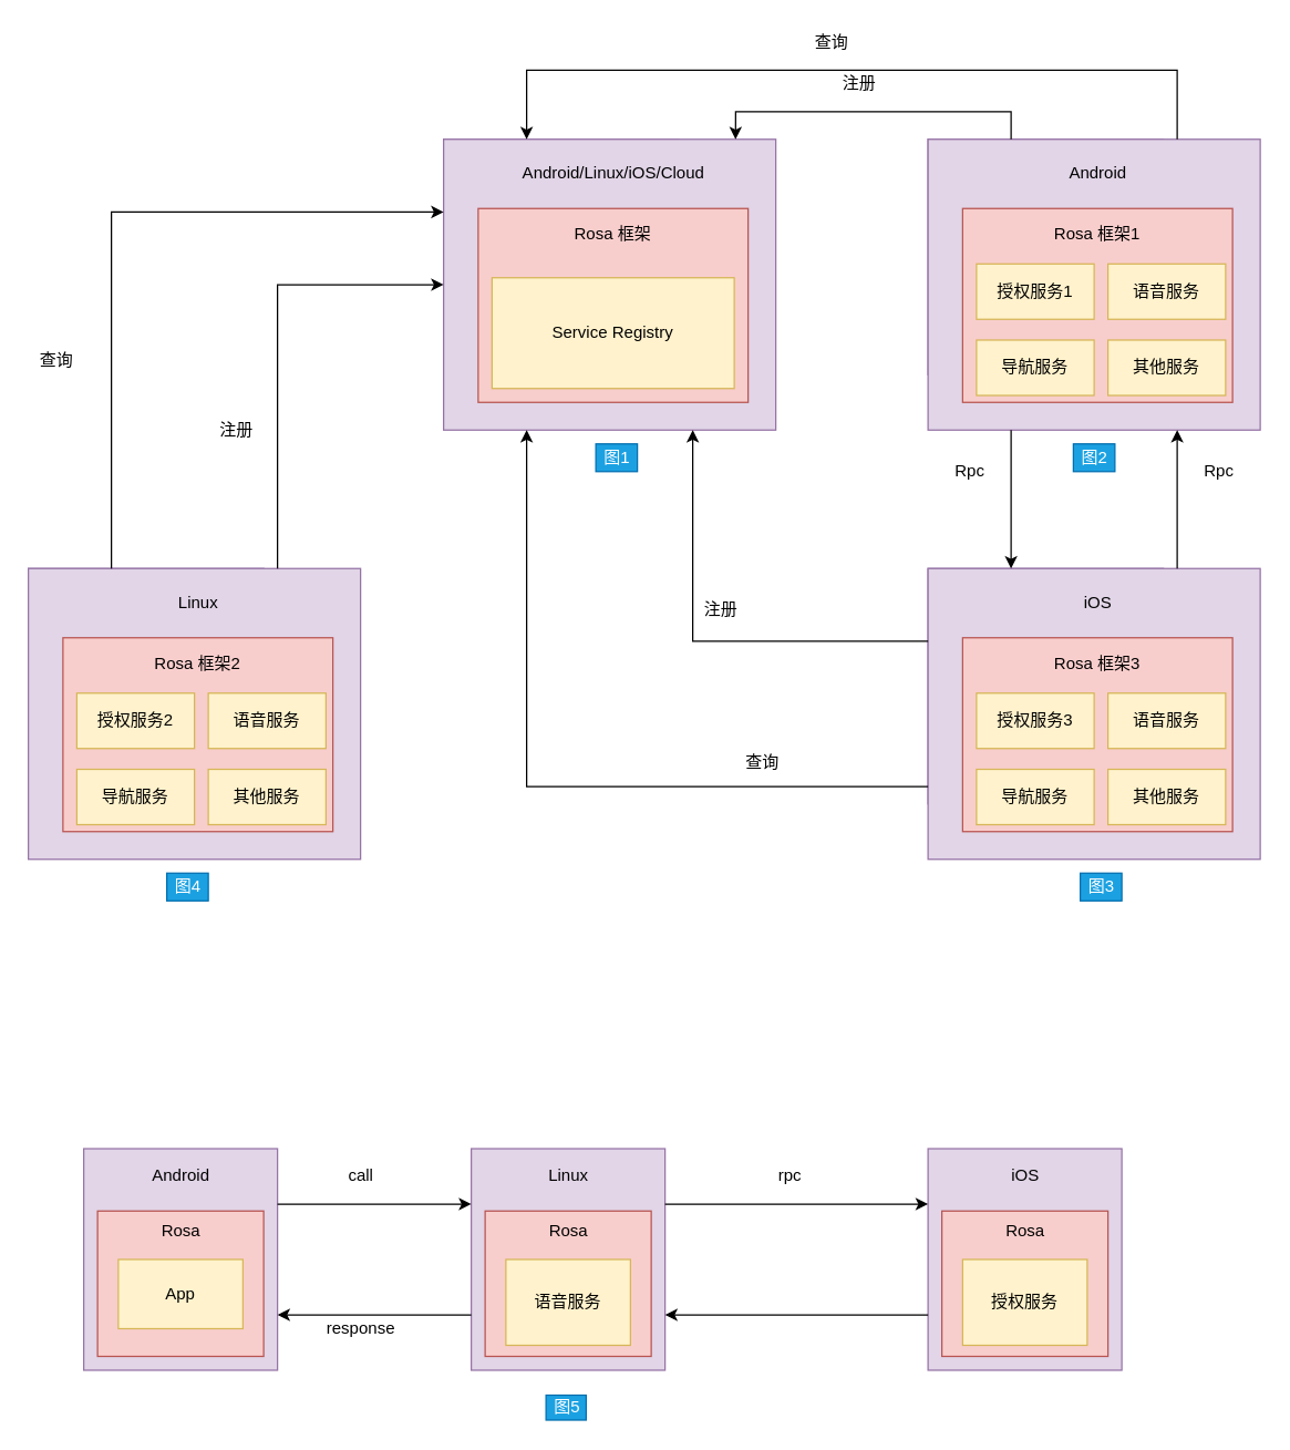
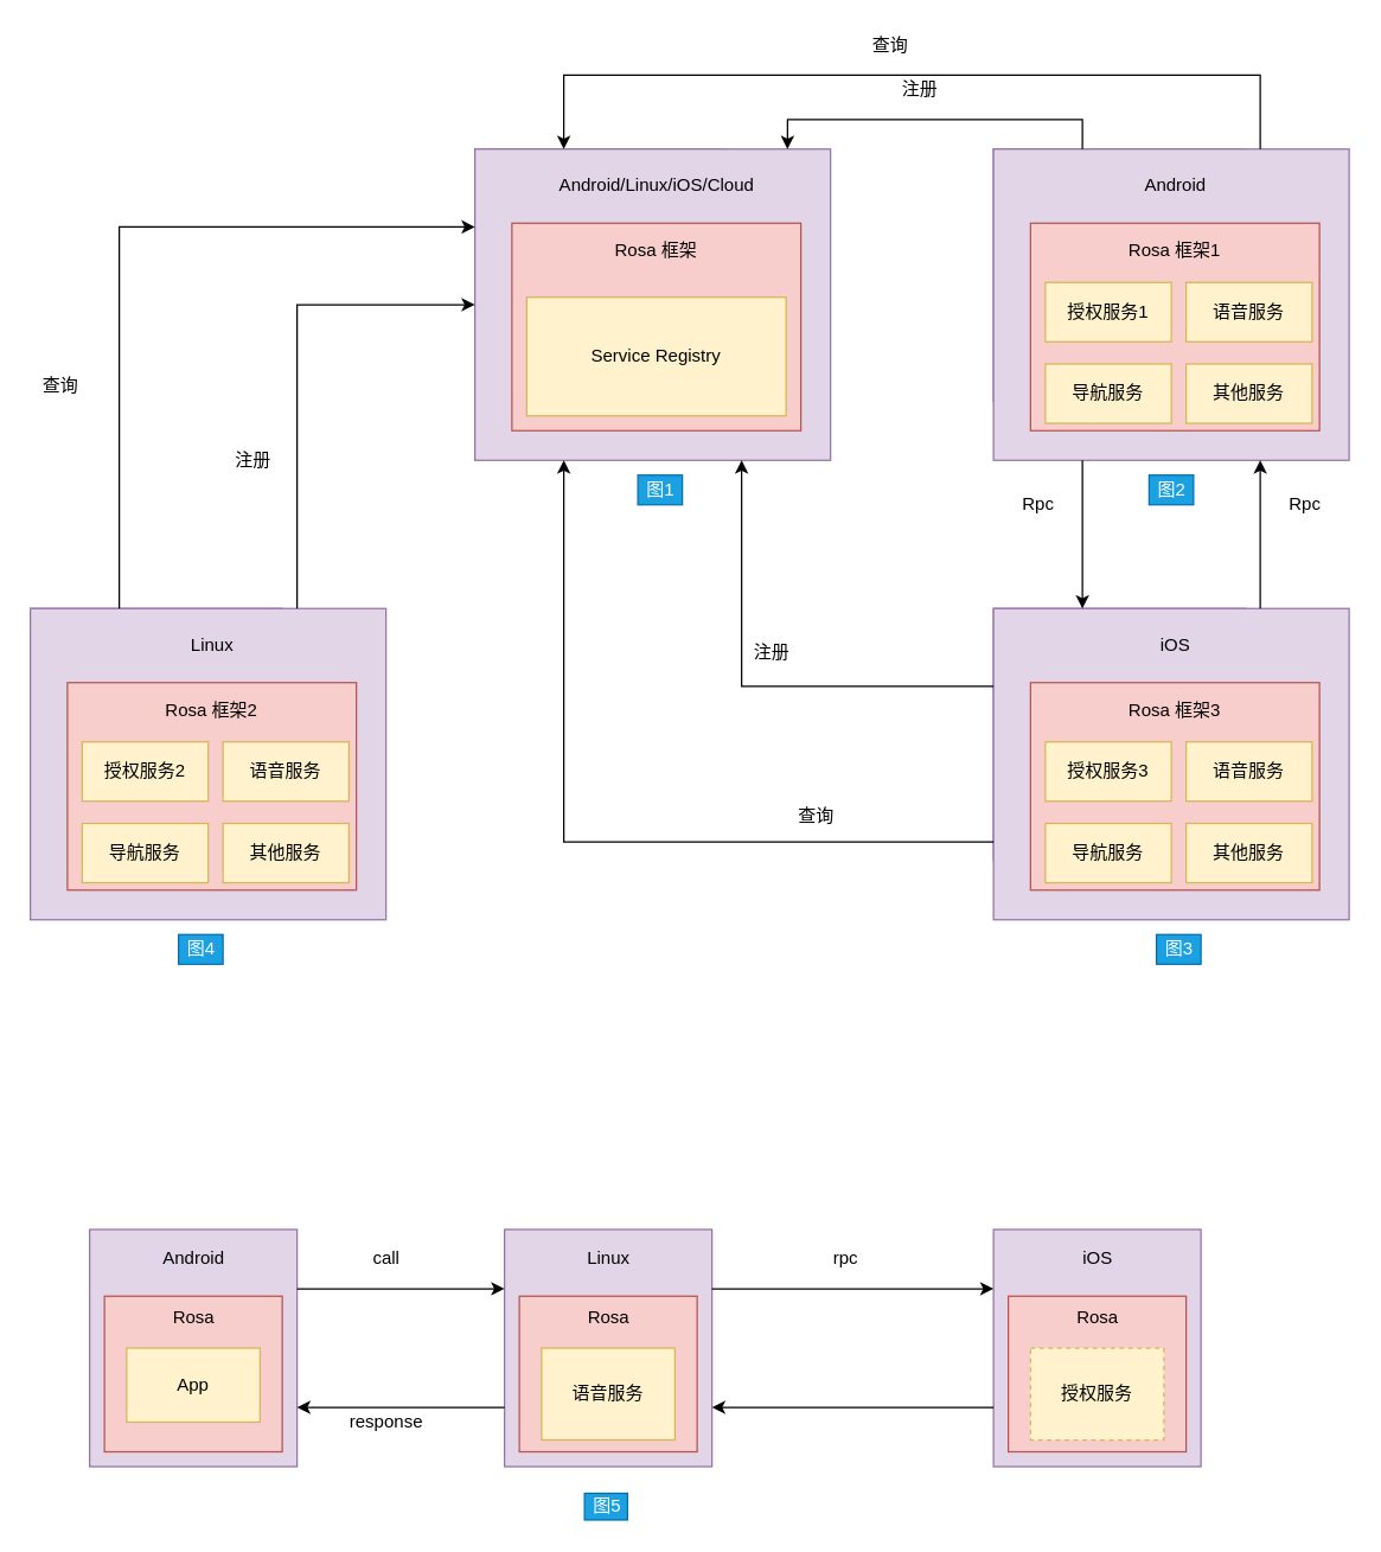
  <mxCell id="0" />
  <mxCell id="1" parent="0" />
  <mxCell id="2" value="" style="group;fontColor=default;" vertex="1" connectable="0" parent="1"><mxGeometry x="60" y="829" width="750" height="160" as="geometry" /></mxCell>
  <mxCell id="3" value="" style="group;fontColor=default;" vertex="1" connectable="0" parent="2"><mxGeometry width="140" height="160" as="geometry" /></mxCell>
  <mxCell id="4" value="" style="rounded=0;whiteSpace=wrap;html=1;strokeColor=#9673a6;fillColor=#e1d5e7;fontColor=default;" vertex="1" parent="3"><mxGeometry width="140" height="160" as="geometry" /></mxCell>
  <mxCell id="5" value="" style="rounded=0;whiteSpace=wrap;html=1;strokeColor=#b85450;fillColor=#f8cecc;fontColor=default;" vertex="1" parent="3"><mxGeometry x="10" y="45" width="120" height="105" as="geometry" /></mxCell>
  <mxCell id="6" value="App" style="rounded=0;whiteSpace=wrap;html=1;strokeColor=#d6b656;fillColor=#fff2cc;fontColor=default;" vertex="1" parent="3"><mxGeometry x="25" y="80" width="90" height="50" as="geometry" /></mxCell>
  <mxCell id="7" value="Android" style="text;html=1;align=center;verticalAlign=middle;resizable=0;points=[];autosize=1;strokeColor=none;fillColor=none;fontColor=default;" vertex="1" parent="3"><mxGeometry x="40" y="10" width="60" height="20" as="geometry" /></mxCell>
  <mxCell id="8" value="Rosa" style="text;html=1;align=center;verticalAlign=middle;resizable=0;points=[];autosize=1;strokeColor=none;fillColor=none;fontColor=default;" vertex="1" parent="3"><mxGeometry x="50" y="50" width="40" height="20" as="geometry" /></mxCell>
  <mxCell id="9" value="" style="group;fontColor=default;" vertex="1" connectable="0" parent="2"><mxGeometry x="280" width="140" height="160" as="geometry" /></mxCell>
  <mxCell id="10" value="" style="rounded=0;whiteSpace=wrap;html=1;strokeColor=#9673a6;fillColor=#e1d5e7;fontColor=default;" vertex="1" parent="9"><mxGeometry width="140" height="160" as="geometry" /></mxCell>
  <mxCell id="11" value="" style="rounded=0;whiteSpace=wrap;html=1;strokeColor=#b85450;fillColor=#f8cecc;fontColor=default;" vertex="1" parent="9"><mxGeometry x="10" y="45" width="120" height="105" as="geometry" /></mxCell>
  <mxCell id="12" value="语音服务" style="rounded=0;whiteSpace=wrap;html=1;strokeColor=#d6b656;fillColor=#fff2cc;fontColor=default;" vertex="1" parent="9"><mxGeometry x="25" y="80" width="90" height="62" as="geometry" /></mxCell>
  <mxCell id="13" value="Linux" style="text;html=1;align=center;verticalAlign=middle;resizable=0;points=[];autosize=1;strokeColor=none;fillColor=none;fontColor=default;" vertex="1" parent="9"><mxGeometry x="50" y="10" width="40" height="20" as="geometry" /></mxCell>
  <mxCell id="14" value="Rosa" style="text;html=1;align=center;verticalAlign=middle;resizable=0;points=[];autosize=1;strokeColor=none;fillColor=none;fontColor=default;" vertex="1" parent="9"><mxGeometry x="50" y="50" width="40" height="20" as="geometry" /></mxCell>
  <mxCell id="15" value="" style="group;fontColor=default;" vertex="1" connectable="0" parent="2"><mxGeometry x="610" width="140" height="160" as="geometry" /></mxCell>
  <mxCell id="16" value="" style="rounded=0;whiteSpace=wrap;html=1;strokeColor=#9673a6;fillColor=#e1d5e7;fontColor=default;" vertex="1" parent="15"><mxGeometry width="140" height="160" as="geometry" /></mxCell>
  <mxCell id="17" value="" style="rounded=0;whiteSpace=wrap;html=1;strokeColor=#b85450;fillColor=#f8cecc;fontColor=default;" vertex="1" parent="15"><mxGeometry x="10" y="45" width="120" height="105" as="geometry" /></mxCell>
- <mxCell id="18" value="授权服务" style="rounded=0;whiteSpace=wrap;html=1;strokeColor=#d6b656;fillColor=#fff2cc;fontColor=default;" vertex="1" parent="15"><mxGeometry x="25" y="80" width="90" height="62" as="geometry" /></mxCell>
+ <mxCell id="18" value="授权服务" style="rounded=0;whiteSpace=wrap;html=1;strokeColor=#d6b656;fillColor=#fff2cc;fontColor=default;dashed=1;" vertex="1" parent="15"><mxGeometry x="25" y="80" width="90" height="62" as="geometry" /></mxCell>
  <mxCell id="19" value="iOS" style="text;html=1;align=center;verticalAlign=middle;resizable=0;points=[];autosize=1;strokeColor=none;fillColor=none;fontColor=default;" vertex="1" parent="15"><mxGeometry x="50" y="10" width="40" height="20" as="geometry" /></mxCell>
  <mxCell id="20" value="Rosa" style="text;html=1;align=center;verticalAlign=middle;resizable=0;points=[];autosize=1;strokeColor=none;fillColor=none;fontColor=default;" vertex="1" parent="15"><mxGeometry x="50" y="50" width="40" height="20" as="geometry" /></mxCell>
  <mxCell id="21" style="edgeStyle=orthogonalEdgeStyle;rounded=0;orthogonalLoop=1;jettySize=auto;html=1;exitX=1;exitY=0.25;exitDx=0;exitDy=0;entryX=0;entryY=0.25;entryDx=0;entryDy=0;labelBackgroundColor=default;fontColor=default;strokeColor=default;" edge="1" parent="2" source="4" target="10"><mxGeometry relative="1" as="geometry" /></mxCell>
  <mxCell id="22" value="call" style="text;html=1;align=center;verticalAlign=middle;resizable=0;points=[];autosize=1;strokeColor=none;fillColor=none;fontColor=default;" vertex="1" parent="2"><mxGeometry x="185" y="10" width="30" height="20" as="geometry" /></mxCell>
  <mxCell id="23" style="edgeStyle=orthogonalEdgeStyle;rounded=0;orthogonalLoop=1;jettySize=auto;html=1;exitX=0;exitY=0.75;exitDx=0;exitDy=0;entryX=1;entryY=0.75;entryDx=0;entryDy=0;labelBackgroundColor=default;fontColor=default;strokeColor=default;" edge="1" parent="2" source="10" target="4"><mxGeometry relative="1" as="geometry" /></mxCell>
  <mxCell id="24" value="response" style="text;html=1;align=center;verticalAlign=middle;resizable=0;points=[];autosize=1;strokeColor=none;fillColor=none;fontColor=default;" vertex="1" parent="2"><mxGeometry x="170" y="120" width="60" height="20" as="geometry" /></mxCell>
  <mxCell id="25" style="edgeStyle=orthogonalEdgeStyle;rounded=0;orthogonalLoop=1;jettySize=auto;html=1;exitX=1;exitY=0.25;exitDx=0;exitDy=0;entryX=0;entryY=0.25;entryDx=0;entryDy=0;labelBackgroundColor=default;fontColor=default;strokeColor=default;" edge="1" parent="2" source="10" target="16"><mxGeometry relative="1" as="geometry" /></mxCell>
  <mxCell id="26" value="rpc" style="text;html=1;align=center;verticalAlign=middle;resizable=0;points=[];autosize=1;strokeColor=none;fillColor=none;fontColor=default;" vertex="1" parent="2"><mxGeometry x="495" y="10" width="30" height="20" as="geometry" /></mxCell>
  <mxCell id="27" style="edgeStyle=orthogonalEdgeStyle;rounded=0;orthogonalLoop=1;jettySize=auto;html=1;exitX=0;exitY=0.75;exitDx=0;exitDy=0;entryX=1;entryY=0.75;entryDx=0;entryDy=0;labelBackgroundColor=default;fontColor=default;strokeColor=default;" edge="1" parent="2" source="16" target="10"><mxGeometry relative="1" as="geometry" /></mxCell>
  <mxCell id="28" value="" style="group;fontColor=default;" vertex="1" connectable="0" parent="1"><mxGeometry x="20" y="20" width="890" height="630" as="geometry" /></mxCell>
  <mxCell id="29" value="" style="group;fontColor=default;" vertex="1" connectable="0" parent="28"><mxGeometry x="650" y="80" width="240" height="210" as="geometry" /></mxCell>
  <mxCell id="30" value="" style="group;rotation=90;fillColor=#e1d5e7;strokeColor=#9673a6;fontColor=default;container=0;" vertex="1" connectable="0" parent="29"><mxGeometry width="170" height="170" as="geometry" /></mxCell>
  <mxCell id="31" value="" style="rounded=0;whiteSpace=wrap;html=1;fillColor=#e1d5e7;strokeColor=#9673a6;container=0;fontColor=default;" vertex="1" parent="29"><mxGeometry width="240" height="210" as="geometry" /></mxCell>
  <mxCell id="32" value="" style="rounded=0;whiteSpace=wrap;html=1;strokeColor=#b85450;fillColor=#f8cecc;container=0;fontColor=default;" vertex="1" parent="29"><mxGeometry x="25" y="50" width="195" height="140" as="geometry" /></mxCell>
  <mxCell id="33" value="授权服务1" style="rounded=0;whiteSpace=wrap;html=1;strokeColor=#d6b656;fillColor=#fff2cc;container=0;fontColor=default;" vertex="1" parent="29"><mxGeometry x="35" y="90" width="85" height="40" as="geometry" /></mxCell>
  <mxCell id="34" value="Rosa 框架1" style="text;html=1;strokeColor=none;fillColor=none;align=center;verticalAlign=middle;whiteSpace=wrap;rounded=0;fontColor=default;container=0;" vertex="1" parent="29"><mxGeometry x="90" y="54" width="65" height="30" as="geometry" /></mxCell>
  <mxCell id="35" value="Android" style="text;html=1;strokeColor=none;fillColor=none;align=center;verticalAlign=middle;whiteSpace=wrap;rounded=0;fontColor=default;container=0;" vertex="1" parent="29"><mxGeometry x="92.5" y="10" width="60" height="30" as="geometry" /></mxCell>
  <mxCell id="36" value="语音服务" style="rounded=0;whiteSpace=wrap;html=1;strokeColor=#d6b656;fillColor=#fff2cc;container=0;fontColor=default;" vertex="1" parent="29"><mxGeometry x="130" y="90" width="85" height="40" as="geometry" /></mxCell>
  <mxCell id="37" value="导航服务" style="rounded=0;whiteSpace=wrap;html=1;strokeColor=#d6b656;fillColor=#fff2cc;container=0;fontColor=default;" vertex="1" parent="29"><mxGeometry x="35" y="145" width="85" height="40" as="geometry" /></mxCell>
  <mxCell id="38" value="其他服务" style="rounded=0;whiteSpace=wrap;html=1;strokeColor=#d6b656;fillColor=#fff2cc;container=0;fontColor=default;" vertex="1" parent="29"><mxGeometry x="130" y="145" width="85" height="40" as="geometry" /></mxCell>
  <mxCell id="39" value="" style="group;fontColor=default;" vertex="1" connectable="0" parent="28"><mxGeometry x="650" y="390" width="240" height="210" as="geometry" /></mxCell>
  <mxCell id="40" value="" style="group;rotation=90;fillColor=#e1d5e7;strokeColor=#9673a6;fontColor=default;container=0;" vertex="1" connectable="0" parent="39"><mxGeometry width="170" height="170" as="geometry" /></mxCell>
  <mxCell id="41" value="" style="rounded=0;whiteSpace=wrap;html=1;fillColor=#e1d5e7;strokeColor=#9673a6;container=0;fontColor=default;" vertex="1" parent="39"><mxGeometry width="240" height="210" as="geometry" /></mxCell>
  <mxCell id="42" value="" style="rounded=0;whiteSpace=wrap;html=1;strokeColor=#b85450;fillColor=#f8cecc;container=0;fontColor=default;" vertex="1" parent="39"><mxGeometry x="25" y="50" width="195" height="140" as="geometry" /></mxCell>
  <mxCell id="43" value="授权服务3" style="rounded=0;whiteSpace=wrap;html=1;strokeColor=#d6b656;fillColor=#fff2cc;container=0;fontColor=default;" vertex="1" parent="39"><mxGeometry x="35" y="90" width="85" height="40" as="geometry" /></mxCell>
  <mxCell id="44" value="Rosa 框架3" style="text;html=1;strokeColor=none;fillColor=none;align=center;verticalAlign=middle;whiteSpace=wrap;rounded=0;fontColor=default;container=0;" vertex="1" parent="39"><mxGeometry x="90" y="54" width="65" height="30" as="geometry" /></mxCell>
  <mxCell id="45" value="iOS" style="text;html=1;strokeColor=none;fillColor=none;align=center;verticalAlign=middle;whiteSpace=wrap;rounded=0;fontColor=default;container=0;" vertex="1" parent="39"><mxGeometry x="92.5" y="10" width="60" height="30" as="geometry" /></mxCell>
  <mxCell id="46" value="语音服务" style="rounded=0;whiteSpace=wrap;html=1;strokeColor=#d6b656;fillColor=#fff2cc;container=0;fontColor=default;" vertex="1" parent="39"><mxGeometry x="130" y="90" width="85" height="40" as="geometry" /></mxCell>
  <mxCell id="47" value="导航服务" style="rounded=0;whiteSpace=wrap;html=1;strokeColor=#d6b656;fillColor=#fff2cc;container=0;fontColor=default;" vertex="1" parent="39"><mxGeometry x="35" y="145" width="85" height="40" as="geometry" /></mxCell>
  <mxCell id="48" value="其他服务" style="rounded=0;whiteSpace=wrap;html=1;strokeColor=#d6b656;fillColor=#fff2cc;container=0;fontColor=default;" vertex="1" parent="39"><mxGeometry x="130" y="145" width="85" height="40" as="geometry" /></mxCell>
  <mxCell id="49" style="edgeStyle=orthogonalEdgeStyle;rounded=0;orthogonalLoop=1;jettySize=auto;html=1;exitX=0.25;exitY=1;exitDx=0;exitDy=0;entryX=0.25;entryY=0;entryDx=0;entryDy=0;labelBackgroundColor=default;fontColor=default;strokeColor=default;" edge="1" parent="28" source="31" target="41"><mxGeometry relative="1" as="geometry" /></mxCell>
  <mxCell id="50" style="edgeStyle=orthogonalEdgeStyle;rounded=0;orthogonalLoop=1;jettySize=auto;html=1;exitX=0.75;exitY=0;exitDx=0;exitDy=0;entryX=0.75;entryY=1;entryDx=0;entryDy=0;labelBackgroundColor=default;fontColor=default;strokeColor=default;" edge="1" parent="28" source="41" target="31"><mxGeometry relative="1" as="geometry" /></mxCell>
  <mxCell id="51" value="Rpc" style="text;html=1;align=center;verticalAlign=middle;resizable=0;points=[];autosize=1;strokeColor=none;fillColor=none;fontColor=default;" vertex="1" parent="28"><mxGeometry x="660" y="310" width="40" height="20" as="geometry" /></mxCell>
  <mxCell id="52" value="Rpc" style="text;html=1;align=center;verticalAlign=middle;resizable=0;points=[];autosize=1;strokeColor=none;fillColor=none;fontColor=default;" vertex="1" parent="28"><mxGeometry x="840" y="310" width="40" height="20" as="geometry" /></mxCell>
  <mxCell id="53" value="" style="group;fontColor=default;" vertex="1" connectable="0" parent="28"><mxGeometry x="300" y="80" width="240" height="210" as="geometry" /></mxCell>
  <mxCell id="54" value="" style="group;rotation=90;fillColor=#e1d5e7;strokeColor=#9673a6;fontColor=default;container=0;" vertex="1" connectable="0" parent="53"><mxGeometry width="170" height="170" as="geometry" /></mxCell>
  <mxCell id="55" value="" style="rounded=0;whiteSpace=wrap;html=1;fillColor=#e1d5e7;strokeColor=#9673a6;container=0;fontColor=default;" vertex="1" parent="53"><mxGeometry width="240" height="210" as="geometry" /></mxCell>
  <mxCell id="56" value="" style="rounded=0;whiteSpace=wrap;html=1;strokeColor=#b85450;fillColor=#f8cecc;container=0;fontColor=default;" vertex="1" parent="53"><mxGeometry x="25" y="50" width="195" height="140" as="geometry" /></mxCell>
  <mxCell id="57" value="Service Registry" style="rounded=0;whiteSpace=wrap;html=1;strokeColor=#d6b656;fillColor=#fff2cc;container=0;fontColor=default;" vertex="1" parent="53"><mxGeometry x="35" y="100" width="175" height="80" as="geometry" /></mxCell>
  <mxCell id="58" value="Rosa 框架" style="text;html=1;strokeColor=none;fillColor=none;align=center;verticalAlign=middle;whiteSpace=wrap;rounded=0;fontColor=default;container=0;" vertex="1" parent="53"><mxGeometry x="90" y="54" width="65" height="30" as="geometry" /></mxCell>
  <mxCell id="59" value="Android/Linux/iOS/Cloud" style="text;html=1;strokeColor=none;fillColor=none;align=center;verticalAlign=middle;whiteSpace=wrap;rounded=0;fontColor=default;container=0;" vertex="1" parent="53"><mxGeometry x="92.5" y="10" width="60" height="30" as="geometry" /></mxCell>
  <mxCell id="60" style="edgeStyle=orthogonalEdgeStyle;rounded=0;orthogonalLoop=1;jettySize=auto;html=1;exitX=0;exitY=0.25;exitDx=0;exitDy=0;entryX=0.75;entryY=1;entryDx=0;entryDy=0;labelBackgroundColor=default;fontColor=default;strokeColor=default;" edge="1" parent="28" source="41" target="55"><mxGeometry relative="1" as="geometry" /></mxCell>
  <mxCell id="61" value="注册" style="text;html=1;align=center;verticalAlign=middle;resizable=0;points=[];autosize=1;strokeColor=none;fillColor=none;fontColor=default;" vertex="1" parent="28"><mxGeometry x="480" y="410" width="40" height="20" as="geometry" /></mxCell>
  <mxCell id="62" style="edgeStyle=orthogonalEdgeStyle;rounded=0;orthogonalLoop=1;jettySize=auto;html=1;exitX=0.25;exitY=0;exitDx=0;exitDy=0;entryX=0.879;entryY=0;entryDx=0;entryDy=0;entryPerimeter=0;labelBackgroundColor=default;fontColor=default;strokeColor=default;" edge="1" parent="28" source="31" target="55"><mxGeometry relative="1" as="geometry" /></mxCell>
  <mxCell id="63" value="注册" style="text;html=1;align=center;verticalAlign=middle;resizable=0;points=[];autosize=1;strokeColor=none;fillColor=none;fontColor=default;" vertex="1" parent="28"><mxGeometry x="580" y="30" width="40" height="20" as="geometry" /></mxCell>
  <mxCell id="64" style="edgeStyle=orthogonalEdgeStyle;rounded=0;orthogonalLoop=1;jettySize=auto;html=1;exitX=0.75;exitY=0;exitDx=0;exitDy=0;entryX=0.25;entryY=0;entryDx=0;entryDy=0;labelBackgroundColor=default;fontColor=default;strokeColor=default;" edge="1" parent="28" source="31" target="55"><mxGeometry relative="1" as="geometry"><Array as="points"><mxPoint x="830" y="30" /><mxPoint x="360" y="30" /></Array></mxGeometry></mxCell>
  <mxCell id="65" value="查询" style="text;html=1;align=center;verticalAlign=middle;resizable=0;points=[];autosize=1;strokeColor=none;fillColor=none;fontColor=default;" vertex="1" parent="28"><mxGeometry x="560" width="40" height="20" as="geometry" /></mxCell>
  <mxCell id="66" value="" style="group;fontColor=default;" vertex="1" connectable="0" parent="28"><mxGeometry y="390" width="240" height="210" as="geometry" /></mxCell>
  <mxCell id="67" value="" style="group;rotation=90;fillColor=#e1d5e7;strokeColor=#9673a6;fontColor=default;container=0;" vertex="1" connectable="0" parent="66"><mxGeometry width="170" height="170" as="geometry" /></mxCell>
  <mxCell id="68" value="" style="rounded=0;whiteSpace=wrap;html=1;fillColor=#e1d5e7;strokeColor=#9673a6;container=0;fontColor=default;" vertex="1" parent="66"><mxGeometry width="240" height="210" as="geometry" /></mxCell>
  <mxCell id="69" value="" style="rounded=0;whiteSpace=wrap;html=1;strokeColor=#b85450;fillColor=#f8cecc;container=0;fontColor=default;" vertex="1" parent="66"><mxGeometry x="25" y="50" width="195" height="140" as="geometry" /></mxCell>
  <mxCell id="70" value="授权服务2" style="rounded=0;whiteSpace=wrap;html=1;strokeColor=#d6b656;fillColor=#fff2cc;container=0;fontColor=default;" vertex="1" parent="66"><mxGeometry x="35" y="90" width="85" height="40" as="geometry" /></mxCell>
  <mxCell id="71" value="Rosa 框架2" style="text;html=1;strokeColor=none;fillColor=none;align=center;verticalAlign=middle;whiteSpace=wrap;rounded=0;fontColor=default;container=0;" vertex="1" parent="66"><mxGeometry x="90" y="54" width="65" height="30" as="geometry" /></mxCell>
  <mxCell id="72" value="Linux" style="text;html=1;strokeColor=none;fillColor=none;align=center;verticalAlign=middle;whiteSpace=wrap;rounded=0;fontColor=default;container=0;" vertex="1" parent="66"><mxGeometry x="92.5" y="10" width="60" height="30" as="geometry" /></mxCell>
  <mxCell id="73" value="语音服务" style="rounded=0;whiteSpace=wrap;html=1;strokeColor=#d6b656;fillColor=#fff2cc;container=0;fontColor=default;" vertex="1" parent="66"><mxGeometry x="130" y="90" width="85" height="40" as="geometry" /></mxCell>
  <mxCell id="74" value="导航服务" style="rounded=0;whiteSpace=wrap;html=1;strokeColor=#d6b656;fillColor=#fff2cc;container=0;fontColor=default;" vertex="1" parent="66"><mxGeometry x="35" y="145" width="85" height="40" as="geometry" /></mxCell>
  <mxCell id="75" value="其他服务" style="rounded=0;whiteSpace=wrap;html=1;strokeColor=#d6b656;fillColor=#fff2cc;container=0;fontColor=default;" vertex="1" parent="66"><mxGeometry x="130" y="145" width="85" height="40" as="geometry" /></mxCell>
  <mxCell id="76" style="edgeStyle=orthogonalEdgeStyle;rounded=0;orthogonalLoop=1;jettySize=auto;html=1;exitX=0.75;exitY=0;exitDx=0;exitDy=0;entryX=0;entryY=0.5;entryDx=0;entryDy=0;labelBackgroundColor=default;fontColor=default;strokeColor=default;" edge="1" parent="28" source="68" target="55"><mxGeometry relative="1" as="geometry" /></mxCell>
  <mxCell id="77" value="注册" style="text;html=1;align=center;verticalAlign=middle;resizable=0;points=[];autosize=1;strokeColor=none;fillColor=none;fontColor=default;" vertex="1" parent="28"><mxGeometry x="130" y="280" width="40" height="20" as="geometry" /></mxCell>
  <mxCell id="78" style="edgeStyle=orthogonalEdgeStyle;rounded=0;orthogonalLoop=1;jettySize=auto;html=1;exitX=0.25;exitY=0;exitDx=0;exitDy=0;entryX=0;entryY=0.25;entryDx=0;entryDy=0;labelBackgroundColor=default;fontColor=default;strokeColor=default;" edge="1" parent="28" source="68" target="55"><mxGeometry relative="1" as="geometry" /></mxCell>
  <mxCell id="79" value="查询" style="text;html=1;align=center;verticalAlign=middle;resizable=0;points=[];autosize=1;strokeColor=none;fillColor=none;fontColor=default;" vertex="1" parent="28"><mxGeometry y="230" width="40" height="20" as="geometry" /></mxCell>
  <mxCell id="80" style="edgeStyle=orthogonalEdgeStyle;rounded=0;orthogonalLoop=1;jettySize=auto;html=1;exitX=0;exitY=0.75;exitDx=0;exitDy=0;entryX=0.25;entryY=1;entryDx=0;entryDy=0;labelBackgroundColor=default;fontColor=default;strokeColor=default;" edge="1" parent="28" source="41" target="55"><mxGeometry relative="1" as="geometry" /></mxCell>
  <mxCell id="81" value="查询" style="text;html=1;align=center;verticalAlign=middle;resizable=0;points=[];autosize=1;strokeColor=none;fillColor=none;fontColor=default;" vertex="1" parent="28"><mxGeometry x="510" y="520" width="40" height="20" as="geometry" /></mxCell>
  <mxCell id="82" value="图1" style="text;html=1;align=center;verticalAlign=middle;resizable=0;points=[];autosize=1;strokeColor=#006EAF;fillColor=#1ba1e2;fontColor=#ffffff;" vertex="1" parent="28"><mxGeometry x="410" y="300" width="30" height="20" as="geometry" /></mxCell>
  <mxCell id="83" value="图2" style="text;html=1;align=center;verticalAlign=middle;resizable=0;points=[];autosize=1;strokeColor=#006EAF;fillColor=#1ba1e2;fontColor=#ffffff;" vertex="1" parent="28"><mxGeometry x="755" y="300" width="30" height="20" as="geometry" /></mxCell>
  <mxCell id="84" value="图3" style="text;html=1;align=center;verticalAlign=middle;resizable=0;points=[];autosize=1;strokeColor=#006EAF;fillColor=#1ba1e2;fontColor=#ffffff;" vertex="1" parent="28"><mxGeometry x="760" y="610" width="30" height="20" as="geometry" /></mxCell>
  <mxCell id="85" value="图4" style="text;html=1;align=center;verticalAlign=middle;resizable=0;points=[];autosize=1;strokeColor=#006EAF;fillColor=#1ba1e2;fontColor=#ffffff;" vertex="1" parent="28"><mxGeometry x="100" y="610" width="30" height="20" as="geometry" /></mxCell>
  <mxCell id="86" value="图5" style="text;html=1;align=center;verticalAlign=middle;resizable=0;points=[];autosize=1;strokeColor=#006EAF;fillColor=#1ba1e2;fontColor=#ffffff;" vertex="1" parent="1"><mxGeometry x="394" y="1007" width="29" height="18" as="geometry" /></mxCell>
